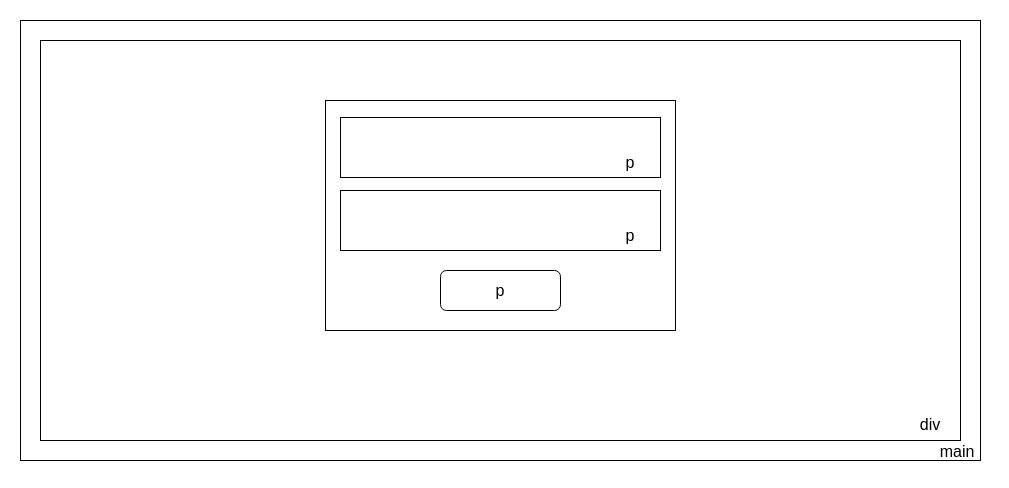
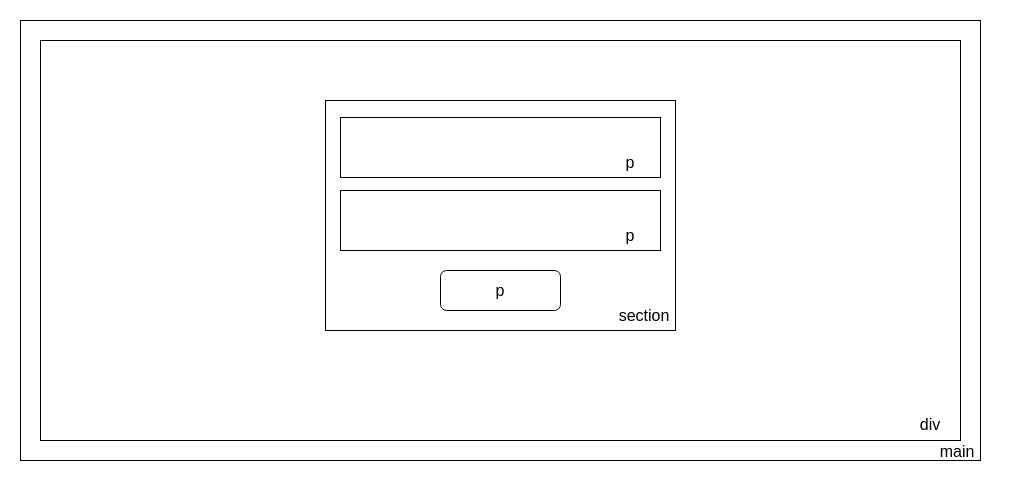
  <mxCell id="0" />
  <mxCell id="1" parent="0" />
  <mxCell id="2" value="" style="rounded=0;whiteSpace=wrap;html=1;" parent="1" vertex="1"><mxGeometry x="20" y="20" width="960" height="440" as="geometry" /></mxCell>
  <mxCell id="3" value="" style="rounded=0;whiteSpace=wrap;html=1;fontSize=18;strokeColor=#000000;strokeWidth=1;fillColor=none;gradientColor=none;" vertex="1" parent="1"><mxGeometry x="40" y="40" width="920" height="400" as="geometry" /></mxCell>
  <mxCell id="4" value="" style="rounded=0;whiteSpace=wrap;html=1;fontSize=18;strokeColor=#000000;strokeWidth=1;fillColor=none;gradientColor=none;" vertex="1" parent="1"><mxGeometry x="325" y="100" width="350" height="230" as="geometry" /></mxCell>
  <mxCell id="5" value="main" style="text;html=1;strokeColor=none;fillColor=none;align=center;verticalAlign=middle;whiteSpace=wrap;rounded=0;fontSize=16;" vertex="1" parent="1"><mxGeometry x="927" y="436" width="60" height="30" as="geometry" /></mxCell>
  <mxCell id="6" value="div" style="text;html=1;strokeColor=none;fillColor=none;align=center;verticalAlign=middle;whiteSpace=wrap;rounded=0;fontSize=16;" vertex="1" parent="1"><mxGeometry x="900" y="409" width="60" height="30" as="geometry" /></mxCell>
+ <mxCell id="7" value="section" style="text;html=1;strokeColor=none;fillColor=none;align=center;verticalAlign=middle;whiteSpace=wrap;rounded=0;fontSize=16;" vertex="1" parent="1"><mxGeometry x="614" y="300" width="60" height="30" as="geometry" /></mxCell>
  <mxCell id="8" value="" style="rounded=0;whiteSpace=wrap;html=1;fontSize=18;strokeColor=#000000;strokeWidth=1;fillColor=none;gradientColor=none;" vertex="1" parent="1"><mxGeometry x="340" y="117" width="320" height="60" as="geometry" /></mxCell>
  <mxCell id="9" value="" style="rounded=0;whiteSpace=wrap;html=1;fontSize=18;strokeColor=#000000;strokeWidth=1;fillColor=none;gradientColor=none;" vertex="1" parent="1"><mxGeometry x="340" y="190" width="320" height="60" as="geometry" /></mxCell>
  <mxCell id="10" value="" style="rounded=1;whiteSpace=wrap;html=1;fontSize=16;strokeColor=#000000;strokeWidth=1;fillColor=none;gradientColor=none;" vertex="1" parent="1"><mxGeometry x="440" y="270" width="120" height="40" as="geometry" /></mxCell>
  <mxCell id="11" value="p" style="text;html=1;strokeColor=none;fillColor=none;align=center;verticalAlign=middle;whiteSpace=wrap;rounded=0;fontSize=16;" vertex="1" parent="1"><mxGeometry x="600" y="147" width="60" height="30" as="geometry" /></mxCell>
  <mxCell id="12" value="p" style="text;html=1;strokeColor=none;fillColor=none;align=center;verticalAlign=middle;whiteSpace=wrap;rounded=0;fontSize=16;" vertex="1" parent="1"><mxGeometry x="600" y="220" width="60" height="30" as="geometry" /></mxCell>
  <mxCell id="13" value="p" style="text;html=1;strokeColor=none;fillColor=none;align=center;verticalAlign=middle;whiteSpace=wrap;rounded=0;fontSize=16;" vertex="1" parent="1"><mxGeometry x="470" y="275" width="60" height="30" as="geometry" /></mxCell>
